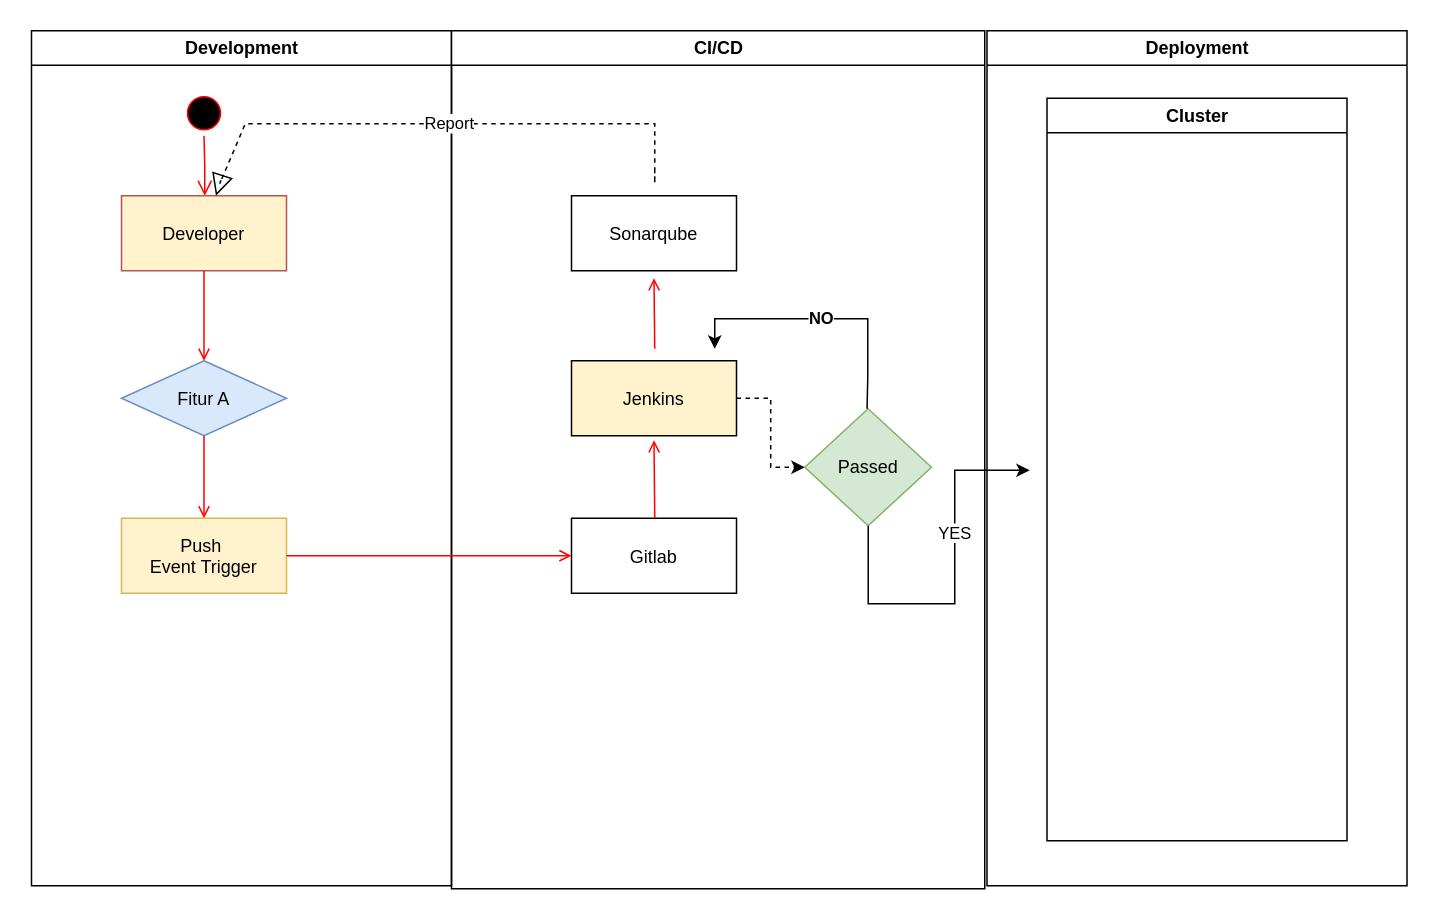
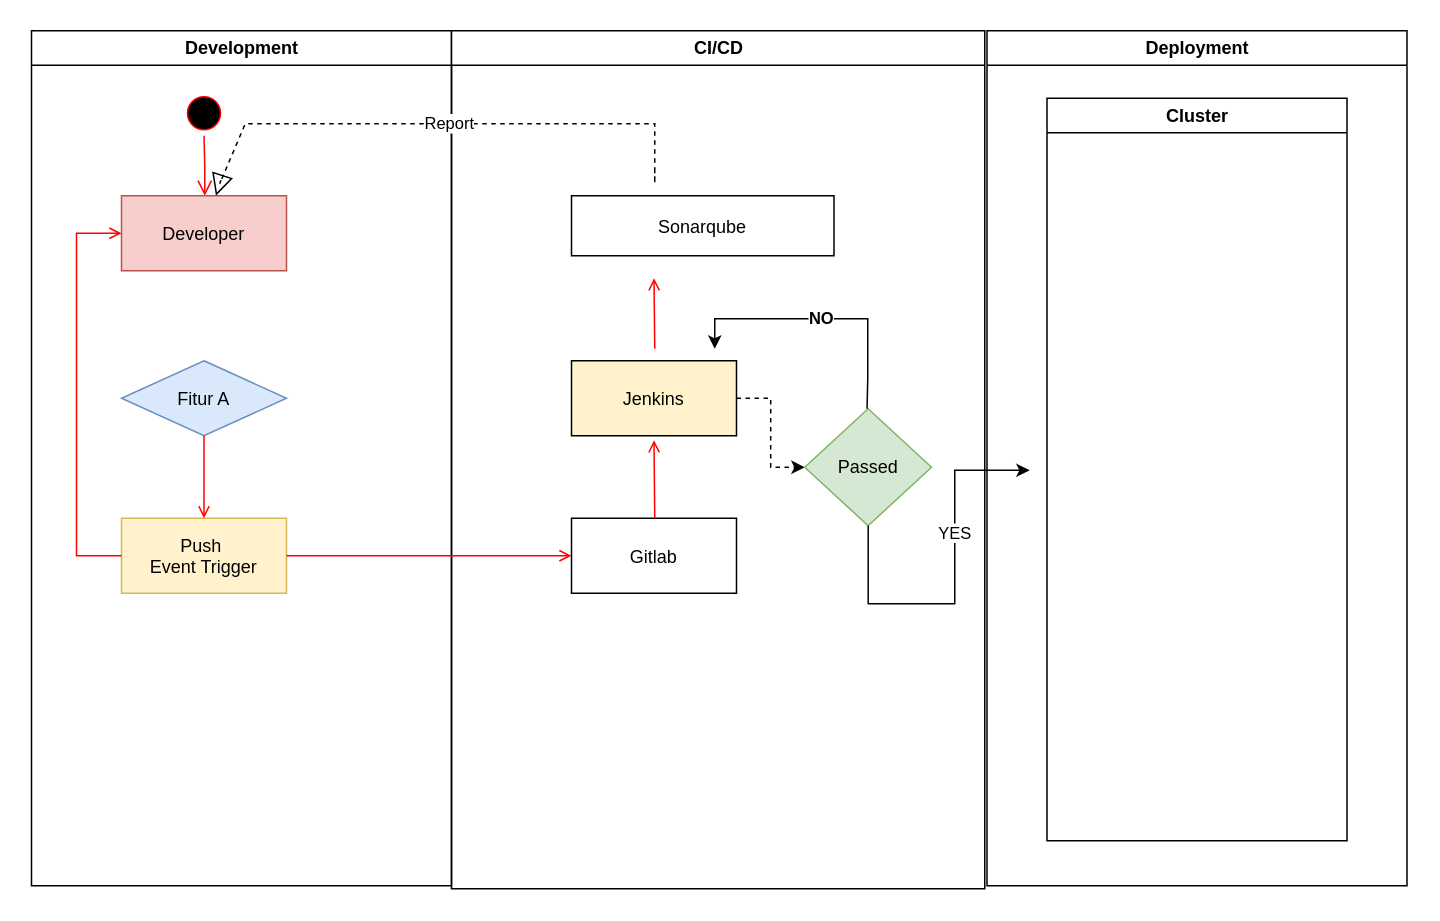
  <mxCell id="0" />
  <mxCell id="1" parent="0" />
  <mxCell id="2" value="Development" style="swimlane;whiteSpace=wrap" parent="1" vertex="1"><mxGeometry x="20.5" y="20" width="280" height="570" as="geometry" /></mxCell>
  <mxCell id="3" value="" style="ellipse;shape=startState;fillColor=#000000;strokeColor=#ff0000;" parent="2" vertex="1"><mxGeometry x="100" y="40" width="30" height="30" as="geometry" /></mxCell>
  <mxCell id="4" value="" style="edgeStyle=elbowEdgeStyle;elbow=horizontal;verticalAlign=bottom;endArrow=open;endSize=8;strokeColor=#FF0000;endFill=1;rounded=0" parent="2" source="3" target="5" edge="1"><mxGeometry x="100" y="40" as="geometry"><mxPoint x="115" y="110" as="targetPoint" /></mxGeometry></mxCell>
- <mxCell id="5" value="Developer" style="fillColor=#fff2cc;strokeColor=#b85450;" parent="2" vertex="1"><mxGeometry x="60" y="110" width="110" height="50" as="geometry" /></mxCell>
+ <mxCell id="5" value="Developer" style="fillColor=#f8cecc;strokeColor=#b85450;" parent="2" vertex="1"><mxGeometry x="60" y="110" width="110" height="50" as="geometry" /></mxCell>
  <mxCell id="6" value="Fitur A" style="rhombus;fillColor=#dae8fc;strokeColor=#6c8ebf;" parent="2" vertex="1"><mxGeometry x="60" y="220" width="110" height="50" as="geometry" /></mxCell>
- <mxCell id="7" value="" style="endArrow=open;strokeColor=#FF0000;endFill=1;rounded=0" parent="2" source="5" target="6" edge="1"><mxGeometry relative="1" as="geometry" /></mxCell>
  <mxCell id="8" value="Push &#10;Event Trigger" style="fillColor=#fff2cc;strokeColor=#d6b656;" parent="2" vertex="1"><mxGeometry x="60" y="325" width="110" height="50" as="geometry" /></mxCell>
  <mxCell id="9" value="" style="endArrow=open;strokeColor=#FF0000;endFill=1;rounded=0" parent="2" source="6" target="8" edge="1"><mxGeometry relative="1" as="geometry" /></mxCell>
+ <mxCell id="10" value="" style="edgeStyle=elbowEdgeStyle;elbow=horizontal;strokeColor=#FF0000;endArrow=open;endFill=1;rounded=0" parent="2" source="8" target="5" edge="1"><mxGeometry width="100" height="100" relative="1" as="geometry"><mxPoint x="160" y="290" as="sourcePoint" /><mxPoint x="260" y="190" as="targetPoint" /><Array as="points"><mxPoint x="30" y="250" /></Array></mxGeometry></mxCell>
  <mxCell id="11" value="CI/CD" style="swimlane;whiteSpace=wrap" parent="1" vertex="1"><mxGeometry x="300.5" y="20" width="355.5" height="572" as="geometry" /></mxCell>
- <mxCell id="12" value="Sonarqube" style="" parent="11" vertex="1"><mxGeometry x="80" y="110" width="110" height="50" as="geometry" /></mxCell>
+ <mxCell id="12" value="Sonarqube" style="" parent="11" vertex="1"><mxGeometry x="80" y="110" width="175" height="40" as="geometry" /></mxCell>
  <mxCell id="13" value="" style="edgeStyle=orthogonalEdgeStyle;rounded=0;orthogonalLoop=1;jettySize=auto;html=1;dashed=1;" parent="11" source="14" target="18" edge="1"><mxGeometry relative="1" as="geometry" /></mxCell>
  <mxCell id="14" value="Jenkins" style="fillColor=#fff2cc;" parent="11" vertex="1"><mxGeometry x="80" y="220" width="110" height="50" as="geometry" /></mxCell>
  <mxCell id="15" value="" style="endArrow=open;strokeColor=#FF0000;endFill=1;rounded=0" parent="11" edge="1"><mxGeometry relative="1" as="geometry"><mxPoint x="135.5" y="212" as="sourcePoint" /><mxPoint x="135" y="165" as="targetPoint" /></mxGeometry></mxCell>
  <mxCell id="16" value="Gitlab" style="" parent="11" vertex="1"><mxGeometry x="80" y="325" width="110" height="50" as="geometry" /></mxCell>
  <mxCell id="17" value="" style="endArrow=open;strokeColor=#FF0000;endFill=1;rounded=0" parent="11" edge="1"><mxGeometry relative="1" as="geometry"><mxPoint x="135.5" y="325" as="sourcePoint" /><mxPoint x="135" y="273" as="targetPoint" /></mxGeometry></mxCell>
  <mxCell id="18" value="Passed" style="rhombus;whiteSpace=wrap;html=1;fillColor=#d5e8d4;strokeColor=#82b366;" parent="11" vertex="1"><mxGeometry x="235.5" y="252" width="84.5" height="78" as="geometry" /></mxCell>
  <mxCell id="19" value="&lt;b&gt;NO&lt;/b&gt;" style="endArrow=classic;html=1;rounded=0;" edge="1" parent="11"><mxGeometry width="50" height="50" relative="1" as="geometry"><mxPoint x="277.04" y="252" as="sourcePoint" /><mxPoint x="175.5" y="212" as="targetPoint" /><Array as="points"><mxPoint x="277.5" y="232" /><mxPoint x="277.5" y="192" /><mxPoint x="175.5" y="192" /></Array></mxGeometry></mxCell>
  <mxCell id="20" value="Deployment" style="swimlane;whiteSpace=wrap;startSize=23;" parent="1" vertex="1"><mxGeometry x="657.5" y="20" width="280" height="570" as="geometry" /></mxCell>
  <mxCell id="21" value="Cluster" style="swimlane;whiteSpace=wrap;html=1;" parent="20" vertex="1"><mxGeometry x="40" y="45" width="200" height="495" as="geometry" /></mxCell>
  <mxCell id="22" value="" style="endArrow=open;strokeColor=#FF0000;endFill=1;rounded=0" parent="1" source="8" target="16" edge="1"><mxGeometry relative="1" as="geometry" /></mxCell>
  <mxCell id="23" value="Report" style="endArrow=block;dashed=1;endFill=0;endSize=12;html=1;rounded=0;" parent="1" target="5" edge="1"><mxGeometry width="160" relative="1" as="geometry"><mxPoint x="436" y="112" as="sourcePoint" /><mxPoint x="176" y="122" as="targetPoint" /><Array as="points"><mxPoint x="436" y="122" /><mxPoint x="436" y="82" /><mxPoint x="163" y="82" /><mxPoint x="146" y="122" /></Array></mxGeometry></mxCell>
  <mxCell id="24" value="YES" style="edgeStyle=orthogonalEdgeStyle;rounded=0;orthogonalLoop=1;jettySize=auto;html=1;" edge="1" parent="1" source="18"><mxGeometry x="0.266" relative="1" as="geometry"><mxPoint x="686" y="313" as="targetPoint" /><Array as="points"><mxPoint x="578" y="402" /><mxPoint x="636" y="402" /><mxPoint x="636" y="313" /></Array><mxPoint as="offset" /></mxGeometry></mxCell>
